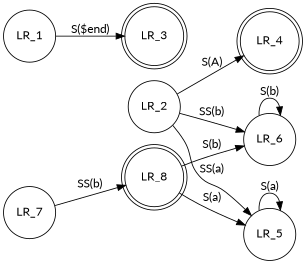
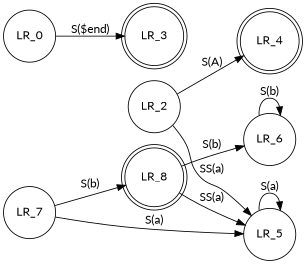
  digraph {
    fontname=Lato
    rankdir=LR
    node [fontname=Lato shape=circle]
    edge [fontname=Lato]
    LR_4 [shape=doublecircle]
    LR_2
    LR_6
    LR_5
    LR_3 [shape=doublecircle]
-   LR_1
+   LR_1 [label=LR_0]
    LR_8 [shape=doublecircle]
    LR_7
    LR_2 -> LR_4 [label="S(A)"]
-   LR_2 -> LR_6 [label="SS(b)"]
    LR_2 -> LR_5 [label="SS(a)"]
    LR_6 -> LR_6 [label="S(b)"]
    LR_5 -> LR_5 [label="S(a)"]
    LR_1 -> LR_3 [label="S($end)"]
    LR_8 -> LR_6 [label="S(b)"]
-   LR_8 -> LR_5 [label="S(a)"]
-   LR_7 -> LR_8 [label="SS(b)"]
+   LR_8 -> LR_5 [label="SS(a)"]
+   LR_7 -> LR_5 [label="S(a)"]
+   LR_7 -> LR_8 [label="S(b)"]
  }
